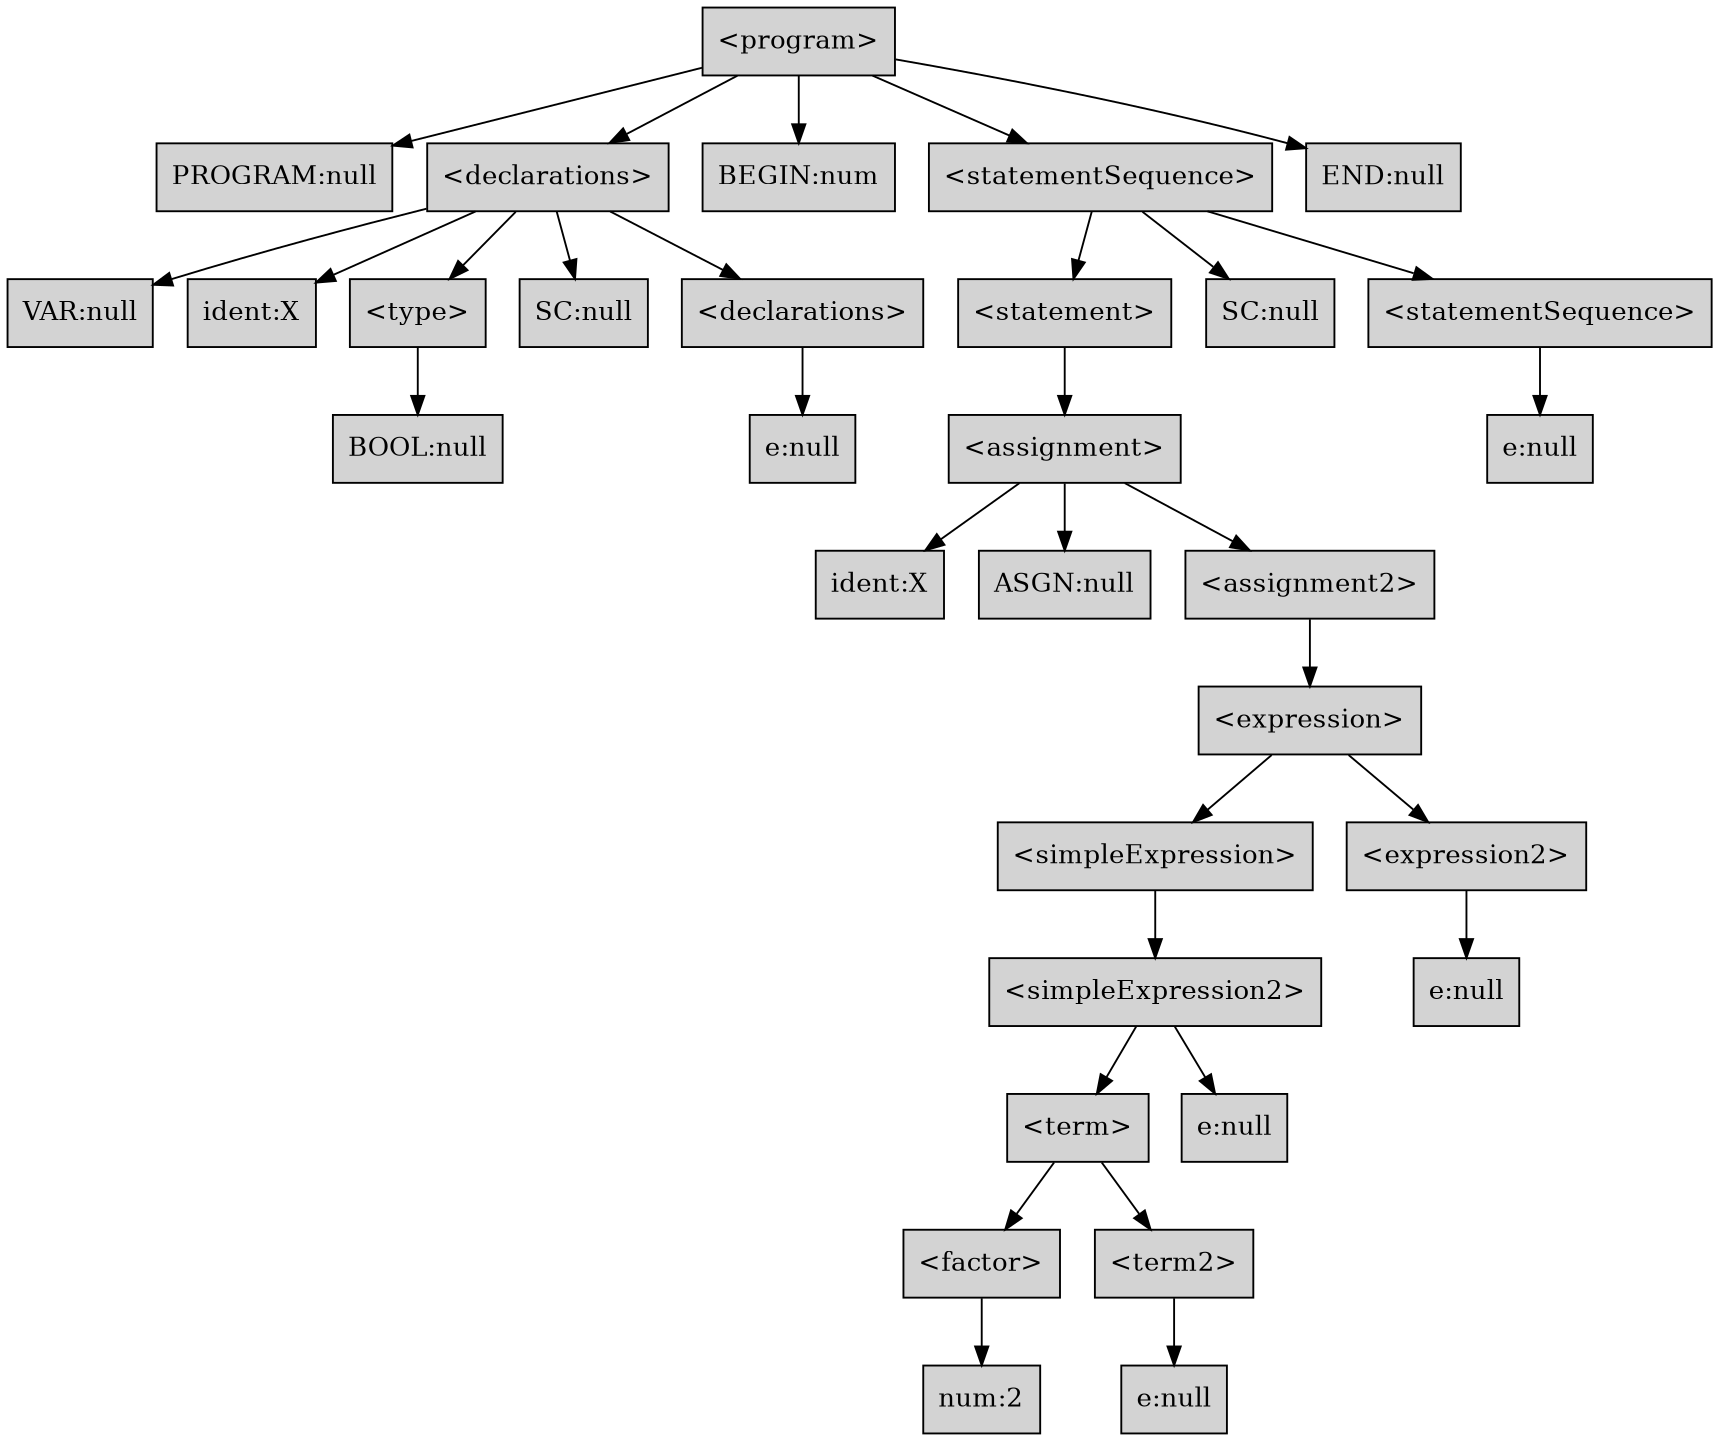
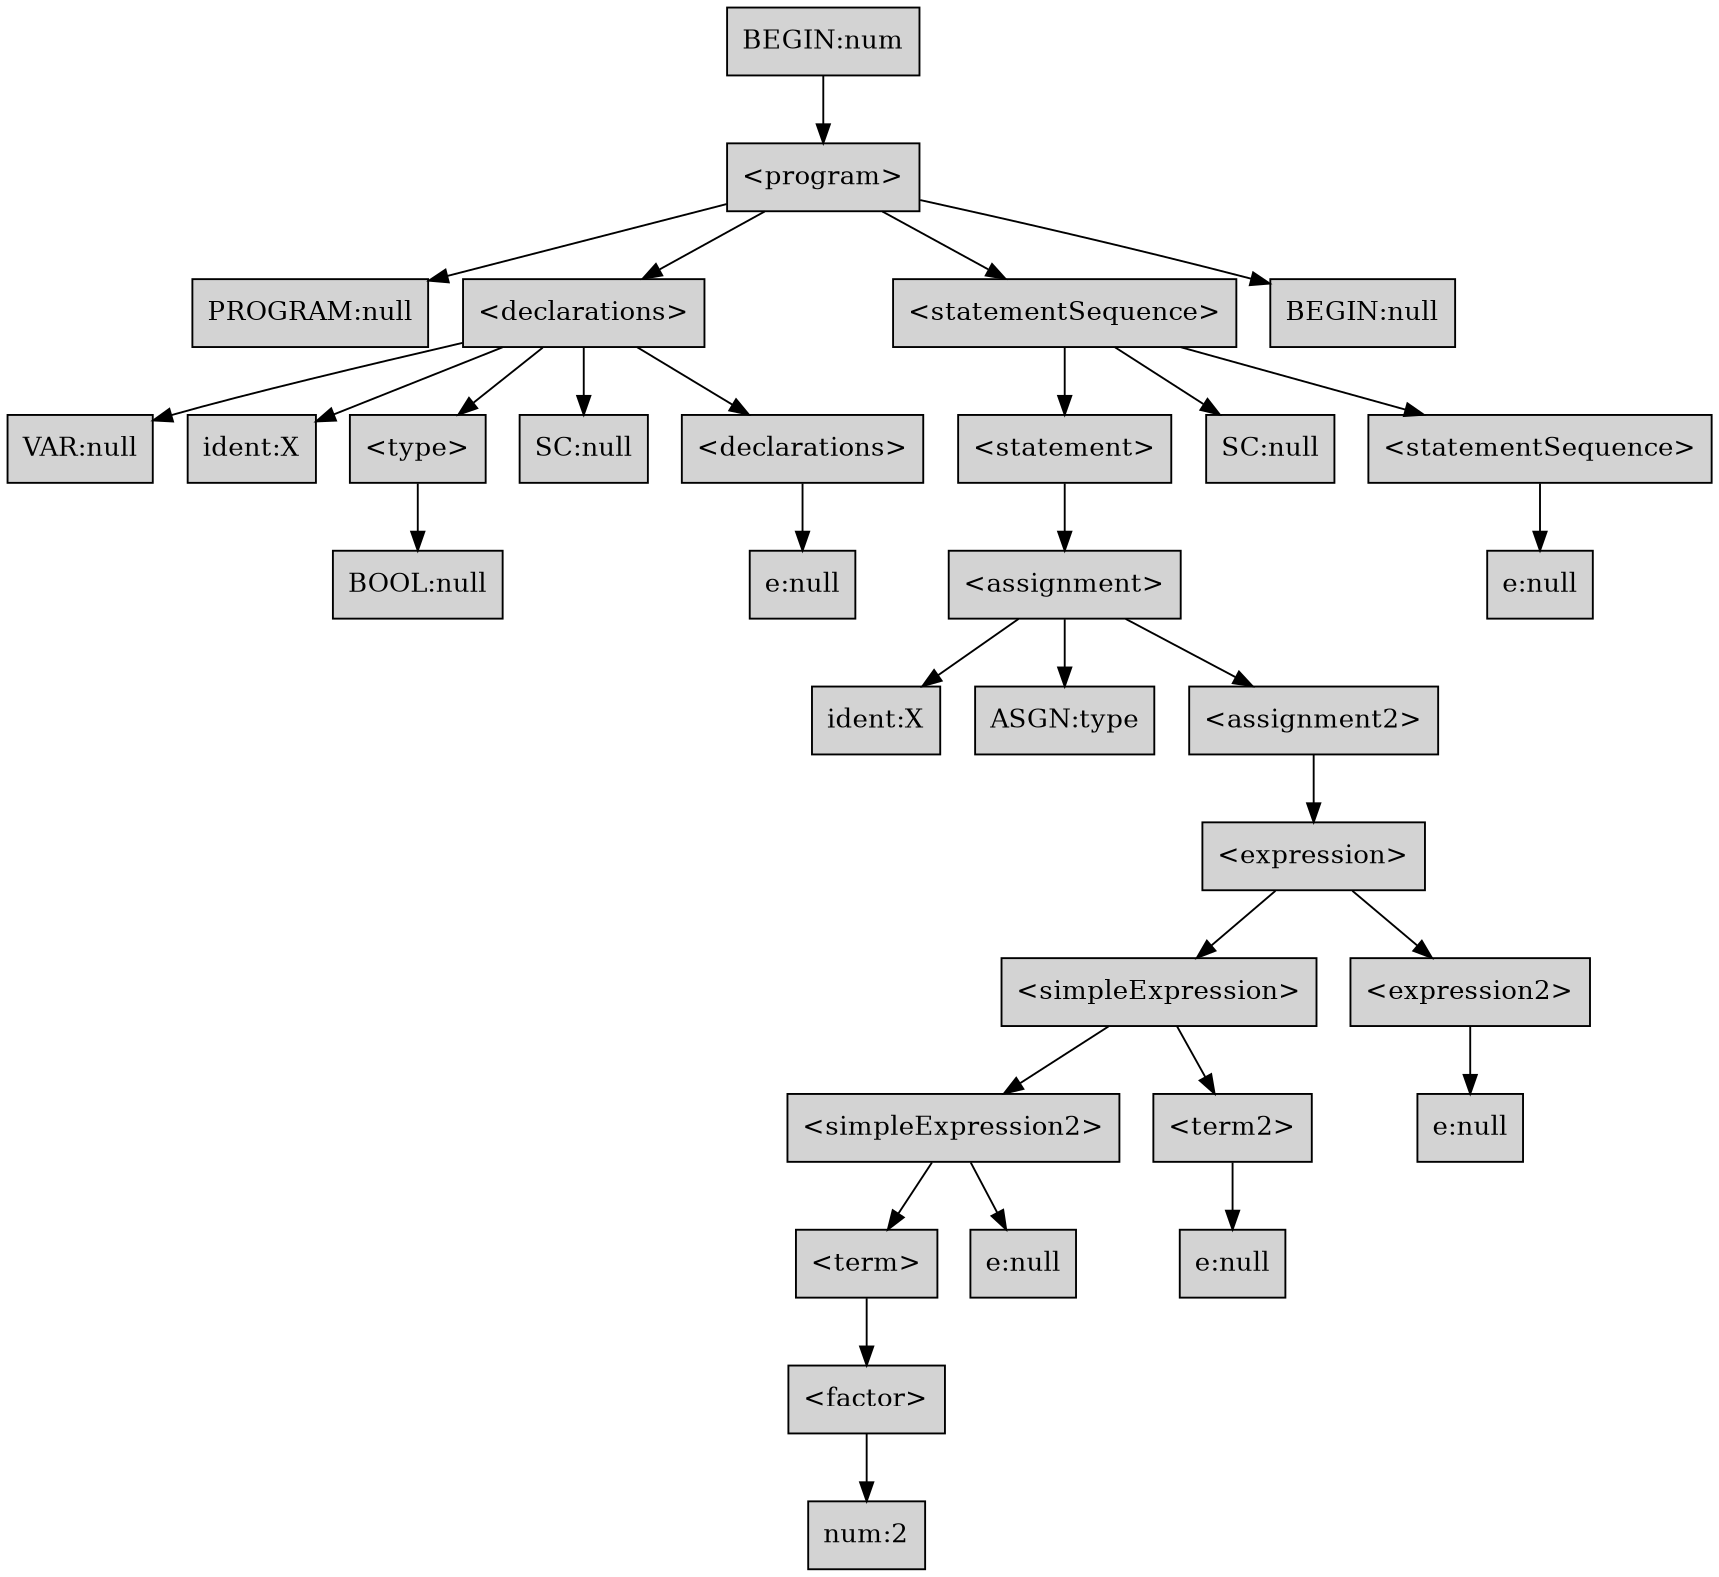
  digraph {
    ordering=out
    node [fillcolor="/x11/lightgrey" shape=box style=filled]
    n1 [label="<program>"]
    n2 [label="PROGRAM:null"]
    n3 [label="<declarations>"]
    n4 [label="BEGIN:num"]
    n5 [label="<statementSequence>"]
-   n6 [label="END:null"]
+   n6 [label="BEGIN:null"]
    n7 [label="VAR:null"]
    n8 [label="ident:X"]
    n9 [label="<type>"]
    n10 [label="SC:null"]
    n11 [label="<declarations>"]
    n12 [label="<statement>"]
    n13 [label="SC:null"]
    n14 [label="<statementSequence>"]
    n15 [label="BOOL:null"]
    n16 [label="e:null"]
    n17 [label="<assignment>"]
    n18 [label="e:null"]
    n19 [label="ident:X"]
-   n20 [label="ASGN:null"]
+   n20 [label="ASGN:type"]
    n21 [label="<assignment2>"]
    n22 [label="<expression>"]
    n23 [label="<simpleExpression>"]
    n24 [label="<expression2>"]
    n25 [label="<simpleExpression2>"]
    n26 [label="e:null"]
    n27 [label="<term>"]
    n28 [label="<factor>"]
    n29 [label="<term2>"]
    n30 [label="e:null"]
    n31 [label="num:2"]
    n32 [label="e:null"]
    n1 -> n2
    n1 -> n3
-   n1 -> n4
+   n4 -> n1
    n1 -> n5
    n1 -> n6
    n3 -> n7
    n3 -> n8
    n3 -> n9
    n3 -> n10
    n3 -> n11
    n5 -> n12
    n5 -> n13
    n5 -> n14
    n9 -> n15
    n11 -> n16
    n12 -> n17
    n14 -> n18
    n17 -> n19
    n17 -> n20
    n17 -> n21
    n21 -> n22
    n22 -> n23
    n22 -> n24
    n23 -> n25
    n24 -> n26
    n25 -> n27
    n25 -> n30
    n27 -> n28
-   n27 -> n29
+   n23 -> n29
    n28 -> n31
    n29 -> n32
  }
